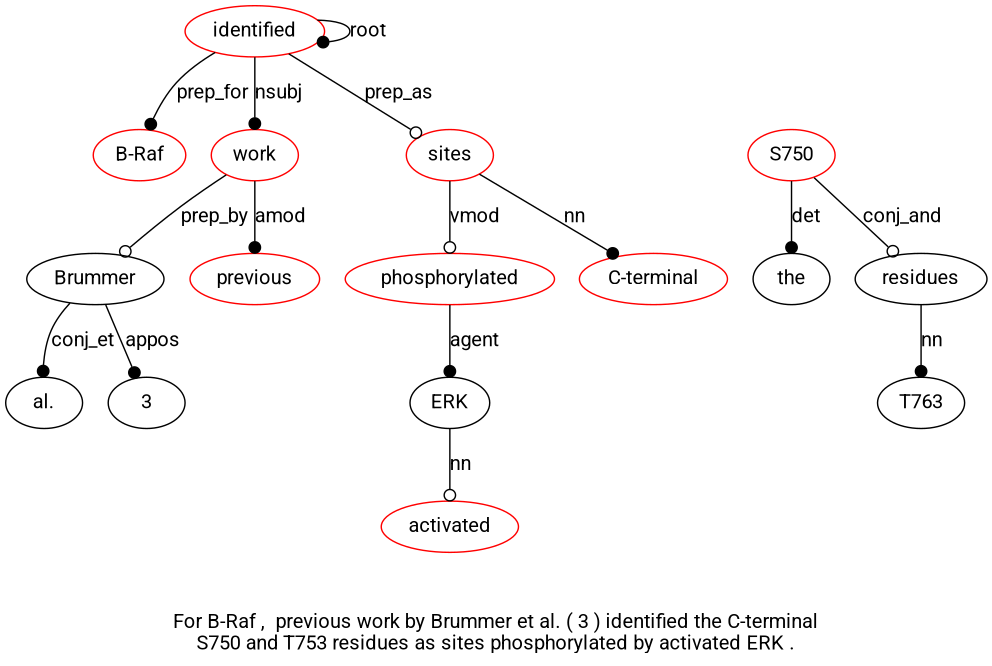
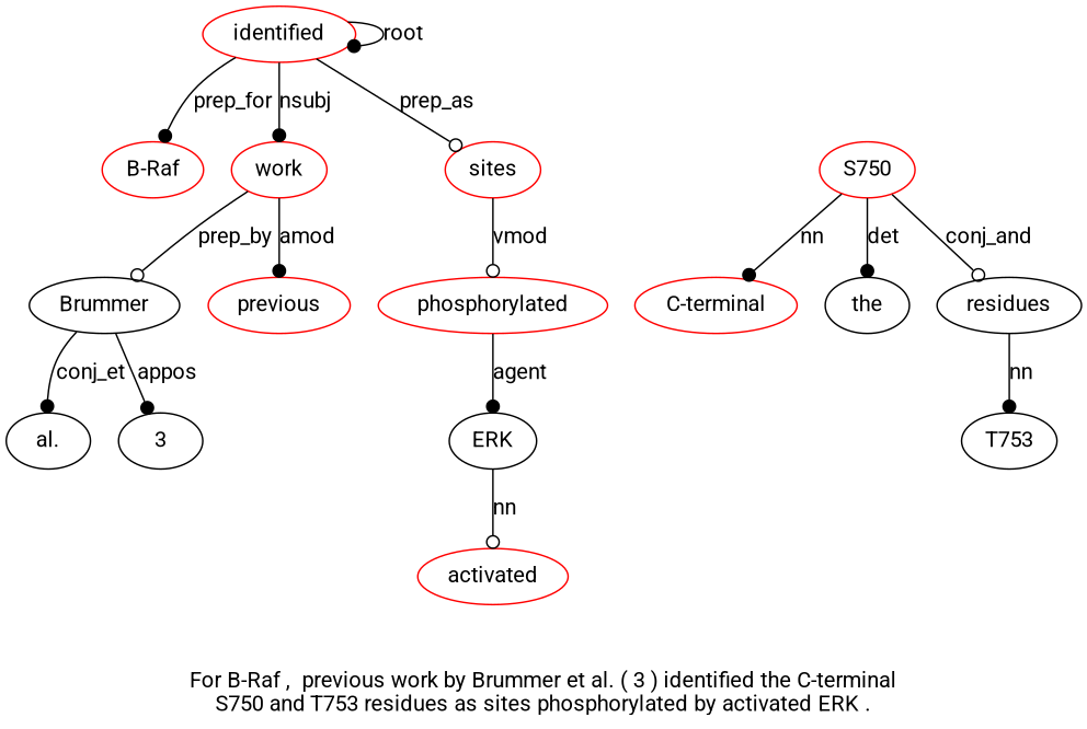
  digraph {
    fontname=Roboto
    label="For B-Raf ,  previous work by Brummer et al. ( 3 ) identified the C-terminal\nS750 and T753 residues as sites phosphorylated by activated ERK ."
    node [color=red fillcolor=white fontname=Roboto style=filled]
    edge [arrowhead=dot fontname=Roboto]
    n1 [label=identified]
    n2 [label="B-Raf"]
    n3 [label=work]
    n4 [label=sites]
    n5 [label=previous]
    n6 [color=black label=Brummer]
    n7 [label=S750]
    n8 [color=black label=the]
    n9 [label="C-terminal"]
    n10 [color=black label=residues]
    n11 [label=phosphorylated]
    n12 [color=black label="al."]
    n13 [color=black label=3]
-   n14 [color=black label=T763]
+   n14 [color=black label=T753]
    n15 [color=black label=ERK]
    n16 [label=activated]
    n1 -> n1 [label=root]
    n1 -> n2 [label=prep_for]
    n1 -> n3 [label=nsubj]
    n1 -> n4 [arrowhead=odot label=prep_as]
    n3 -> n5 [label=amod]
    n3 -> n6 [arrowhead=odot label=prep_by]
    n4 -> n11 [arrowhead=odot label=vmod]
    n6 -> n12 [label=conj_et]
    n6 -> n13 [label=appos]
    n7 -> n8 [label=det]
-   n4 -> n9 [label=nn]
+   n7 -> n9 [label=nn]
    n7 -> n10 [arrowhead=odot label=conj_and]
    n10 -> n14 [label=nn]
    n11 -> n15 [label=agent]
    n15 -> n16 [arrowhead=odot label=nn]
  }
